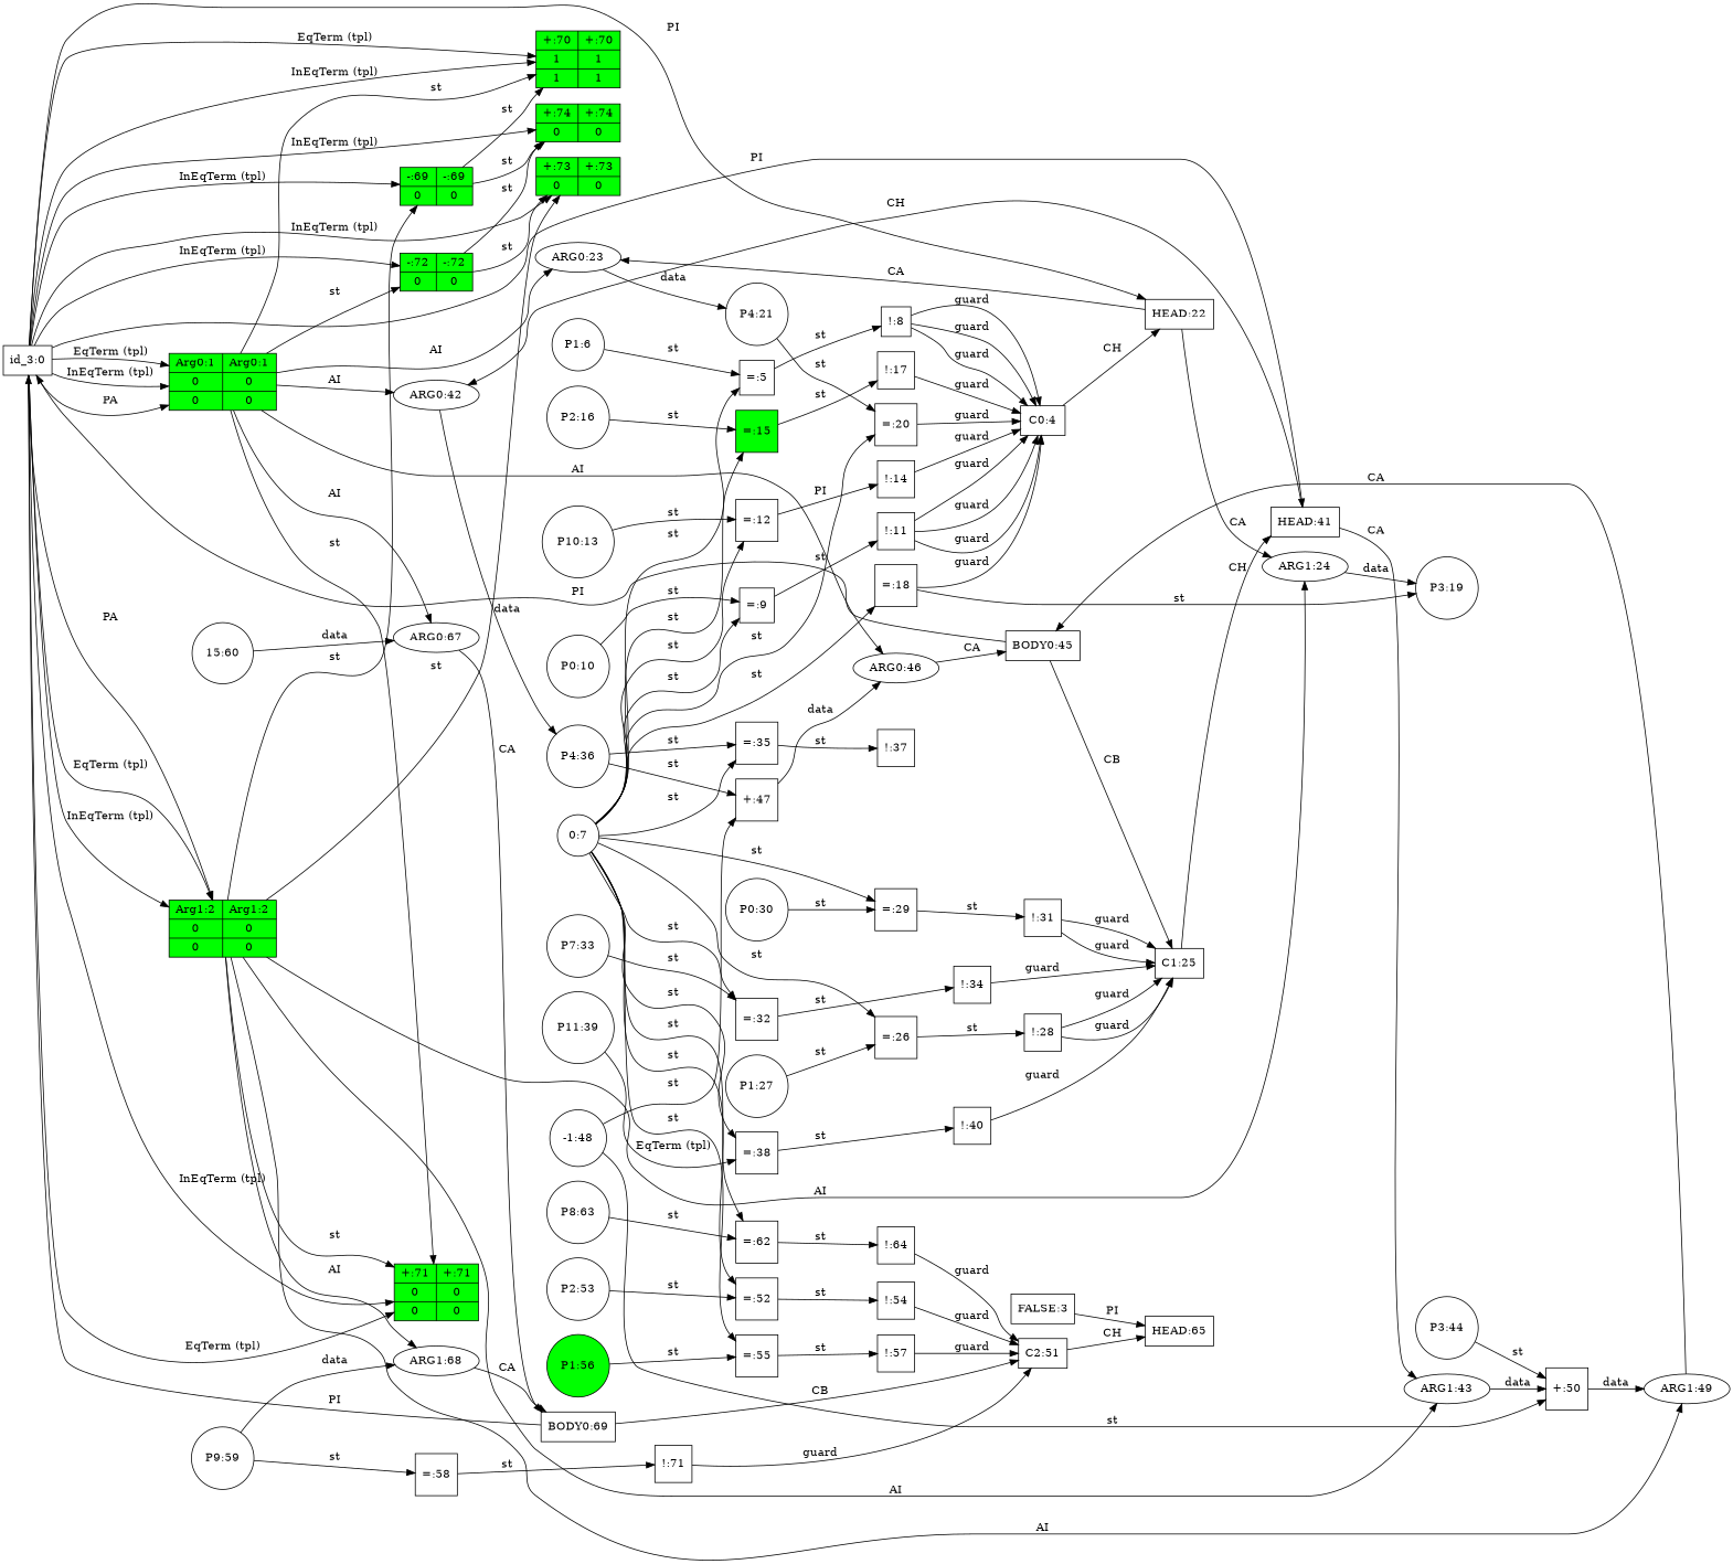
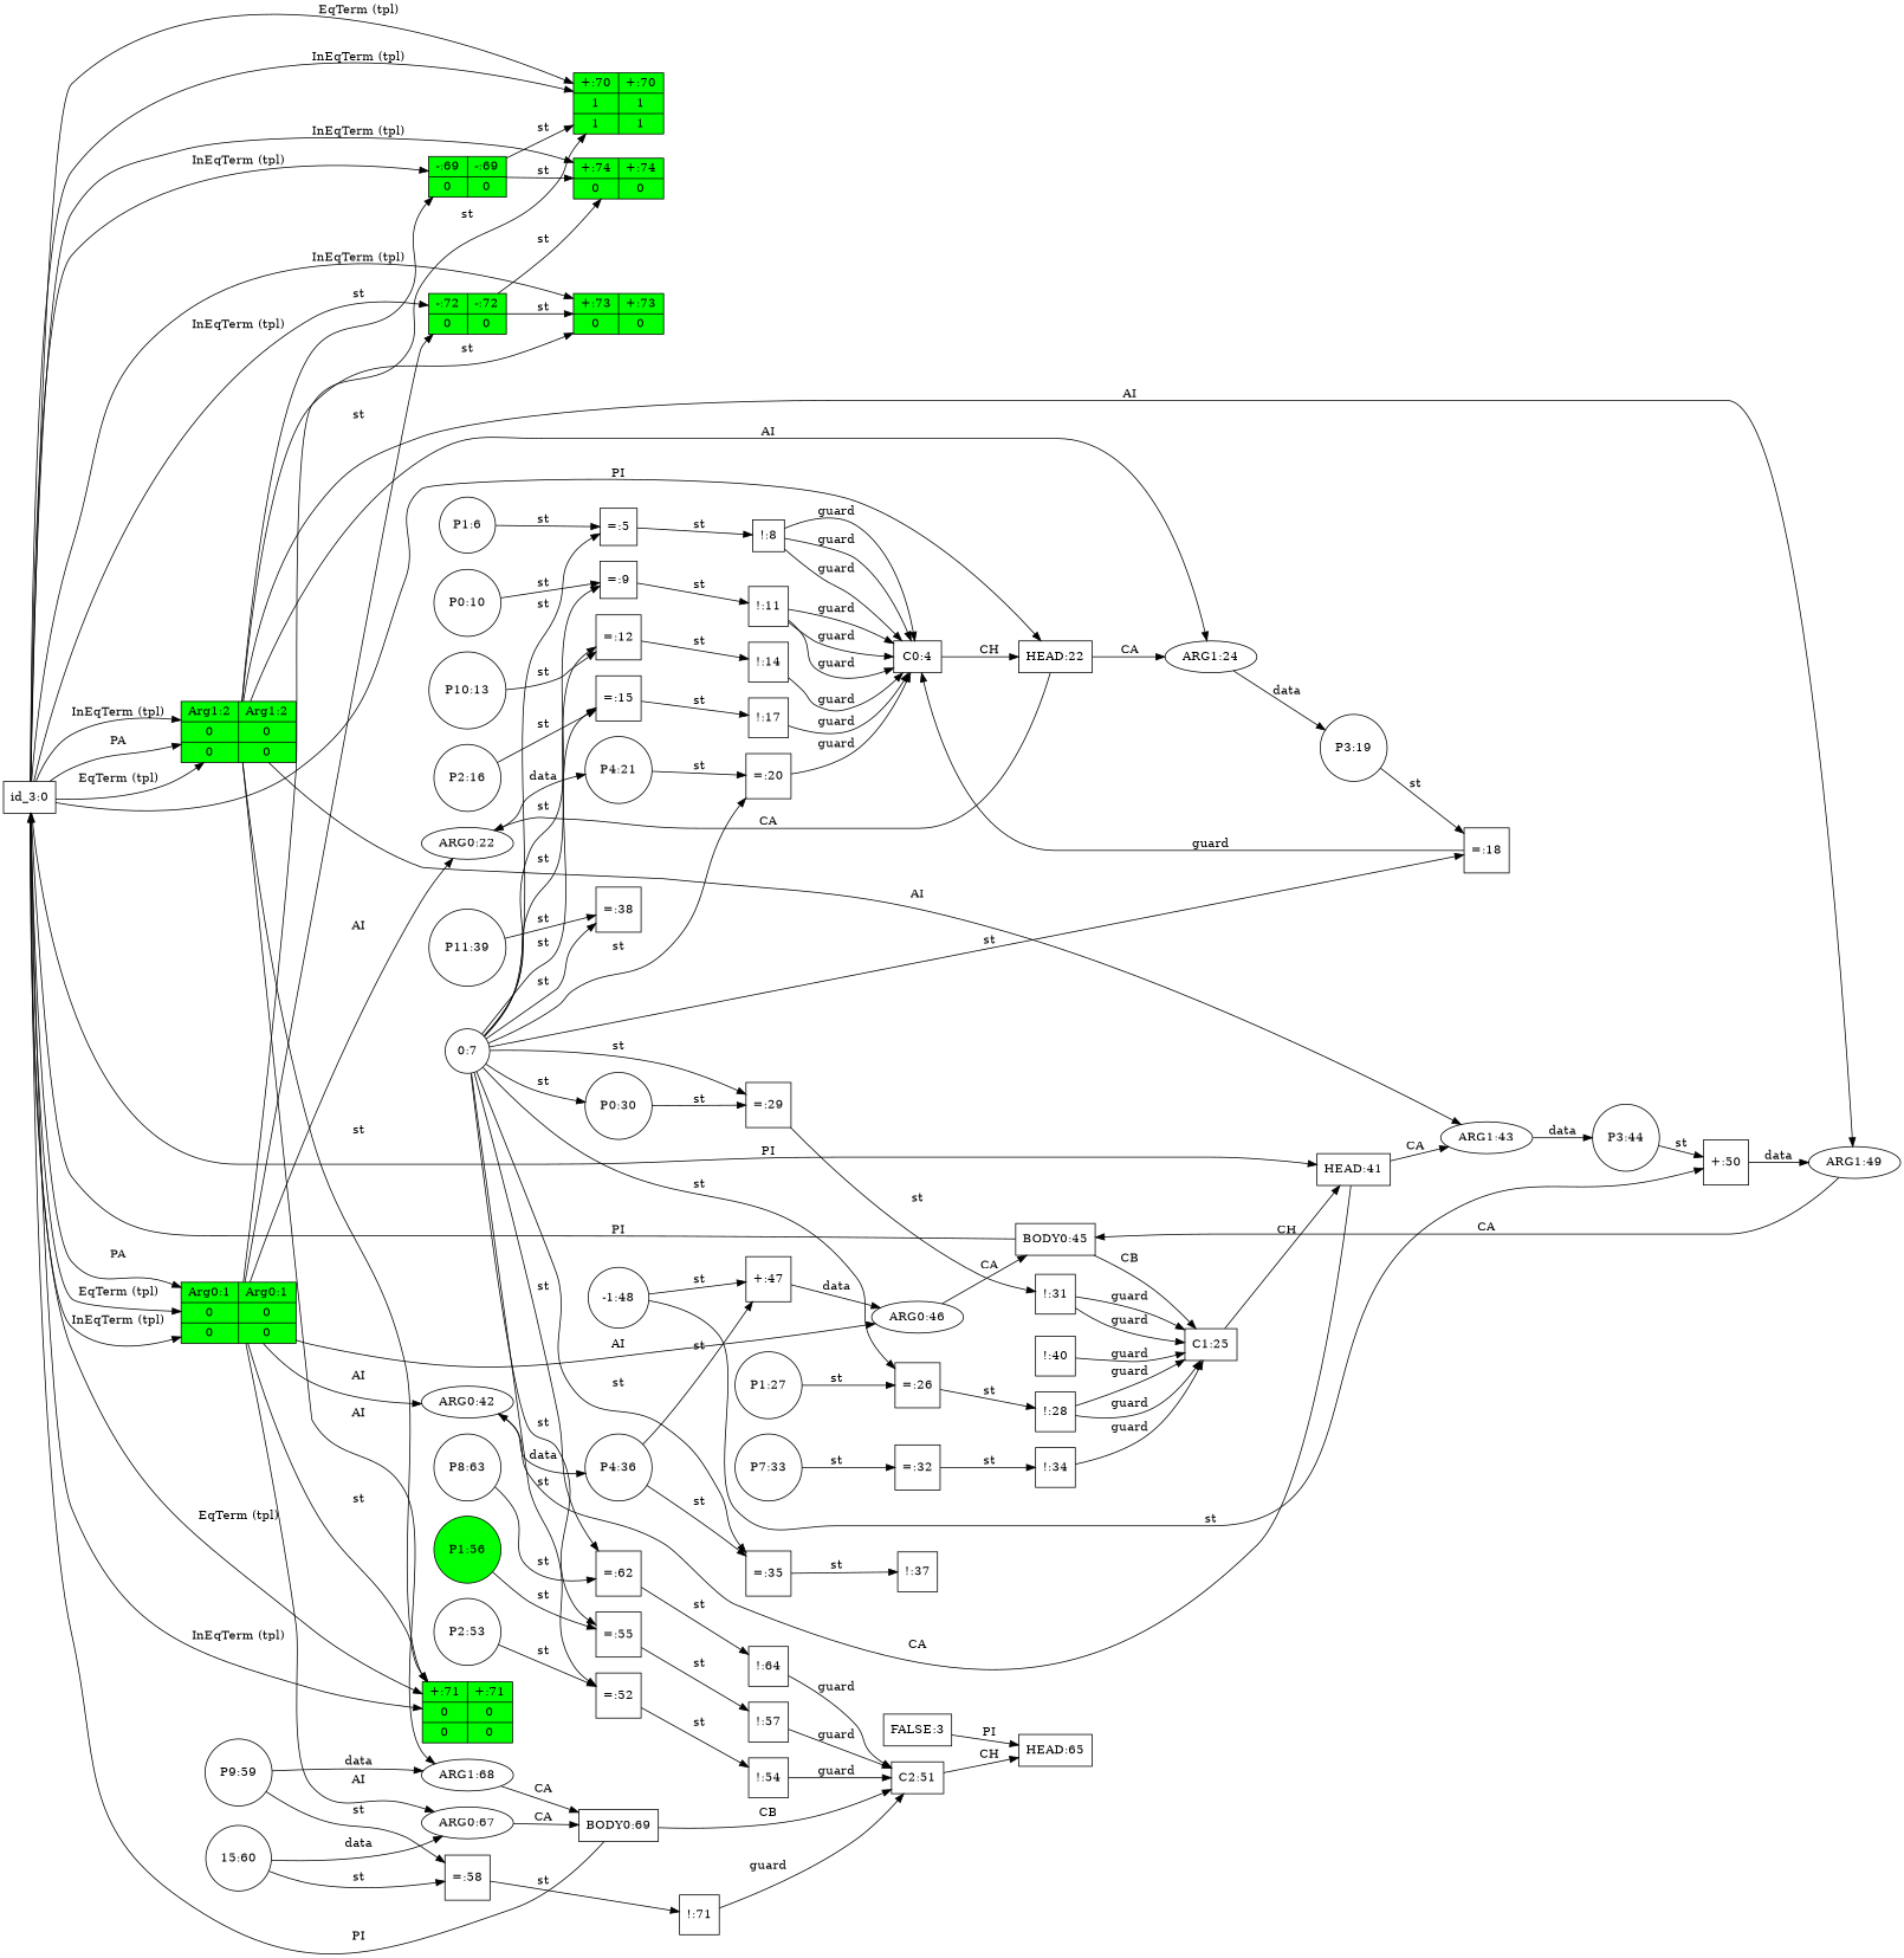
  digraph {
    rankdir=LR
    node [color=black fillcolor=white shape=square style=filled]
    n1 [label="id_3:0" nodeName=predicate_0 shape=box]
    n2 [fillcolor=green label="{{Arg0:1|0|0}|{Arg0:1|0|0}}" shape=record]
    n3 [fillcolor=green label="{{Arg1:2|0|0}|{Arg1:2|0|0}}" shape=record]
    n4 [label="HEAD:22" nodeName=clauseHead_0 shape=box]
    n5 [label="HEAD:41" nodeName=clauseHead_1 shape=box]
    n6 [fillcolor=green label="{{-:69|0}|{-:69|0}}" shape=record]
    n7 [fillcolor=green label="{{+:70|1|1}|{+:70|1|1}}" shape=record]
    n8 [fillcolor=green label="{{+:71|0|0}|{+:71|0|0}}" shape=record]
    n9 [fillcolor=green label="{{-:72|0}|{-:72|0}}" shape=record]
    n10 [fillcolor=green label="{{+:73|0}|{+:73|0}}" shape=record]
    n11 [fillcolor=green label="{{+:74|0}|{+:74|0}}" shape=record]
-   n12 [label="ARG0:23" nodeName=clauseArgument_0 shape=ellipse]
+   n12 [label="ARG0:22" nodeName=clauseArgument_0 shape=ellipse]
    n13 [label="ARG0:42" nodeName=clauseArgument_2 shape=ellipse]
    n14 [label="ARG0:46" nodeName=clauseArgument_4 shape=ellipse]
    n15 [label="ARG0:67" nodeName=clauseArgument_6 shape=ellipse]
    n16 [label="ARG1:24" nodeName=clauseArgument_1 shape=ellipse]
    n17 [label="ARG1:43" nodeName=clauseArgument_3 shape=ellipse]
    n18 [label="ARG1:49" nodeName=clauseArgument_5 shape=ellipse]
    n19 [label="ARG1:68" nodeName=clauseArgument_7 shape=ellipse]
    n20 [label="P4:21" nodeName=P4_21 shape=circle]
    n21 [label="P4:36" nodeName=P4_36 shape=circle]
    n22 [label="BODY0:45" nodeName=clauseBody_0 shape=box]
    n23 [label="BODY0:69" nodeName=clauseBody_1 shape=box]
    n24 [label="P3:19" nodeName=P3_19 shape=circle]
    n25 [label="P3:44" nodeName=P3_44 shape=circle]
    n26 [label="P1:6" nodeName=P1_6 shape=circle]
    n27 [label="=:5" nodeName="=_5"]
    n28 [label="!:8" nodeName="!_8"]
    n29 [label="C0:4" nodeName=clause_0 shape=box]
    n30 [label="0:7" nodeName="0_7" shape=circle]
    n31 [label="=:9" nodeName="=_9"]
    n32 [label="=:12" nodeName="=_12"]
-   n33 [fillcolor=green label="=:15" nodeName="=_15"]
+   n33 [label="=:15" nodeName="=_15"]
    n34 [label="=:18" nodeName="=_18"]
    n35 [label="=:20" nodeName="=_20"]
    n36 [label="=:26" nodeName="=_26"]
    n37 [label="=:29" nodeName="=_29"]
    n38 [label="=:32" nodeName="=_32"]
    n39 [label="=:35" nodeName="=_35"]
    n40 [label="=:38" nodeName="=_38"]
    n41 [label="=:52" nodeName="=_52"]
    n42 [label="=:55" nodeName="=_55"]
    n43 [label="=:62" nodeName="=_62"]
    n44 [label="!:11" nodeName="!_11"]
    n45 [label="!:14" nodeName="!_14"]
    n46 [label="!:17" nodeName="!_17"]
    n47 [label="!:28" nodeName="!_28"]
    n48 [label="!:31" nodeName="!_31"]
    n49 [label="!:34" nodeName="!_34"]
    n50 [label="!:37" nodeName="!_37"]
    n51 [label="!:40" nodeName="!_40"]
    n52 [label="!:54" nodeName="!_54"]
    n53 [label="!:57" nodeName="!_57"]
    n54 [label="!:64" nodeName="!_64"]
    n55 [label="P0:10" nodeName=P0_10 shape=circle]
    n56 [label="P10:13" nodeName=P10_13 shape=circle]
    n57 [label="P2:16" nodeName=P2_16 shape=circle]
    n58 [label="P1:27" nodeName=P1_27 shape=circle]
    n59 [label="C1:25" nodeName=clause_1 shape=box]
    n60 [label="P0:30" nodeName=P0_30 shape=circle]
    n61 [label="P7:33" nodeName=P7_33 shape=circle]
    n62 [label="+:47" nodeName="+_47"]
    n63 [label="P11:39" nodeName=P11_39 shape=circle]
    n64 [label="+:50" nodeName="+_50"]
    n65 [label="-1:48" nodeName="-1_48" shape=circle]
    n66 [label="P2:53" nodeName=P2_53 shape=circle]
    n67 [label="C2:51" nodeName=clause_2 shape=box]
    n68 [label="HEAD:65" nodeName=clauseHead_2 shape=box]
    n69 [fillcolor=green label="P1:56" nodeName=P1_56 shape=circle]
    n70 [label="P9:59" nodeName=P9_59 shape=circle]
    n71 [label="=:58" nodeName="=_58"]
    n72 [label="!:71" nodeName="!_61"]
    n73 [label="15:60" nodeName="15_60" shape=circle]
    n74 [label="P8:63" nodeName=P8_63 shape=circle]
    n75 [label="FALSE:3" nodeName=FALSE shape=box]
    n1 -> n2 [label=PA]
    n1 -> n2 [label="EqTerm (tpl)"]
    n1 -> n2 [label="InEqTerm (tpl)"]
    n1 -> n3 [label=PA]
    n1 -> n3 [label="EqTerm (tpl)"]
    n1 -> n3 [label="InEqTerm (tpl)"]
    n1 -> n4 [label=PI]
    n1 -> n5 [label=PI]
    n1 -> n6 [label="InEqTerm (tpl)"]
    n1 -> n7 [label="EqTerm (tpl)"]
    n1 -> n7 [label="InEqTerm (tpl)"]
    n1 -> n8 [label="EqTerm (tpl)"]
    n1 -> n8 [label="InEqTerm (tpl)"]
    n1 -> n9 [label="InEqTerm (tpl)"]
    n1 -> n10 [label="InEqTerm (tpl)"]
    n1 -> n11 [label="InEqTerm (tpl)"]
    n2 -> n7 [label=st]
    n2 -> n8 [label=st]
    n2 -> n9 [label=st]
    n2 -> n12 [label=AI]
    n2 -> n13 [label=AI]
    n2 -> n14 [label=AI]
    n2 -> n15 [label=AI]
    n3 -> n6 [label=st]
    n3 -> n8 [label=st]
    n3 -> n10 [label=st]
    n3 -> n16 [label=AI]
    n3 -> n17 [label=AI]
    n3 -> n18 [label=AI]
    n3 -> n19 [label=AI]
    n4 -> n12 [label=CA]
    n4 -> n16 [label=CA]
-   n5 -> n13 [label=CH]
+   n5 -> n13 [label=CA]
    n5 -> n17 [label=CA]
    n6 -> n7 [label=st]
    n6 -> n11 [label=st]
    n9 -> n10 [label=st]
    n9 -> n11 [label=st]
    n12 -> n20 [label=data]
    n13 -> n21 [label=data]
    n14 -> n22 [label=CA]
    n15 -> n23 [label=CA]
    n16 -> n24 [label=data]
-   n17 -> n64 [label=data]
+   n17 -> n25 [label=data]
    n18 -> n22 [label=CA]
    n19 -> n23 [label=CA]
    n20 -> n35 [label=st]
    n21 -> n39 [label=st]
    n21 -> n62 [label=st]
    n22 -> n1 [label=PI]
    n22 -> n59 [label=CB]
    n23 -> n1 [label=PI]
    n23 -> n67 [label=CB]
-   n34 -> n24 [label=st]
+   n24 -> n34 [label=st]
    n25 -> n64 [label=st]
    n26 -> n27 [label=st]
    n27 -> n28 [label=st]
    n28 -> n29 [label=guard]
    n28 -> n29 [label=guard]
    n28 -> n29 [label=guard]
    n29 -> n4 [label=CH]
    n30 -> n27 [label=st]
    n30 -> n31 [label=st]
    n30 -> n32 [label=st]
    n30 -> n33 [label=st]
    n30 -> n34 [label=st]
    n30 -> n35 [label=st]
    n30 -> n36 [label=st]
    n30 -> n37 [label=st]
-   n30 -> n38 [label=st]
+   n30 -> n60 [label=st]
    n30 -> n39 [label=st]
    n30 -> n40 [label=st]
    n30 -> n41 [label=st]
    n30 -> n42 [label=st]
    n30 -> n43 [label=st]
    n31 -> n44 [label=st]
-   n32 -> n45 [label=PI]
+   n32 -> n45 [label=st]
    n33 -> n46 [label=st]
    n34 -> n29 [label=guard]
    n35 -> n29 [label=guard]
    n36 -> n47 [label=st]
    n37 -> n48 [label=st]
    n38 -> n49 [label=st]
    n39 -> n50 [label=st]
-   n40 -> n51 [label=st]
    n41 -> n52 [label=st]
    n42 -> n53 [label=st]
    n43 -> n54 [label=st]
    n44 -> n29 [label=guard]
    n44 -> n29 [label=guard]
    n44 -> n29 [label=guard]
    n45 -> n29 [label=guard]
    n46 -> n29 [label=guard]
    n47 -> n59 [label=guard]
    n47 -> n59 [label=guard]
    n48 -> n59 [label=guard]
    n48 -> n59 [label=guard]
    n49 -> n59 [label=guard]
    n51 -> n59 [label=guard]
    n52 -> n67 [label=guard]
    n53 -> n67 [label=guard]
    n54 -> n67 [label=guard]
    n55 -> n31 [label=st]
    n56 -> n32 [label=st]
    n57 -> n33 [label=st]
    n58 -> n36 [label=st]
    n59 -> n5 [label=CH]
    n60 -> n37 [label=st]
    n61 -> n38 [label=st]
    n62 -> n14 [label=data]
-   n63 -> n40 [label="EqTerm (tpl)"]
+   n63 -> n40 [label=st]
    n64 -> n18 [label=data]
    n65 -> n62 [label=st]
    n65 -> n64 [label=st]
    n66 -> n41 [label=st]
    n67 -> n68 [label=CH]
    n69 -> n42 [label=st]
    n70 -> n19 [label=data]
    n70 -> n71 [label=st]
    n71 -> n72 [label=st]
    n72 -> n67 [label=guard]
    n73 -> n15 [label=data]
+   n73 -> n71 [label=st]
    n74 -> n43 [label=st]
    n75 -> n68 [label=PI]
  }
